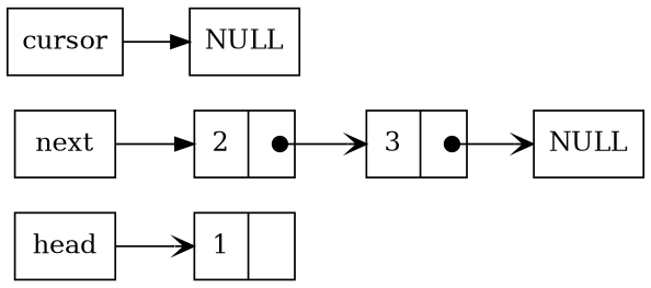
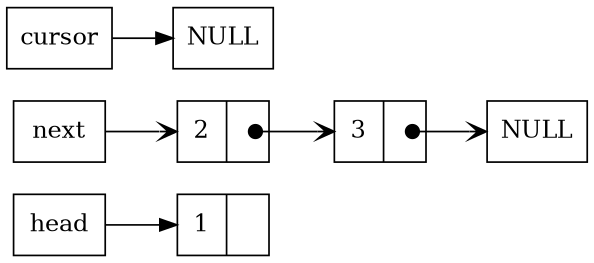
  digraph {
    rankdir=LR
    node [shape=record]
    n1 [label=head]
    n2 [label="{ <data> 1 | <ref>  }"]
    n3 [label="{ <data> 2 | <ref>  }"]
    n4 [label="{ <data> 3 | <ref>  }"]
    NULL
    n6 [label=NULL]
    n7 [label=cursor]
    n8 [label=next]
-   n1 -> n2 [arrowhead=vee]
+   n1 -> n2
    n3 -> n4 [arrowhead=vee arrowtail=dot dir=both headport=data tailclip=false tailport="ref:c"]
    n4 -> NULL [arrowhead=vee arrowtail=dot dir=both tailclip=false tailport="ref:c"]
    n7 -> n6
-   n8 -> n3
+   n8 -> n3 [arrowhead=vee]
  }
